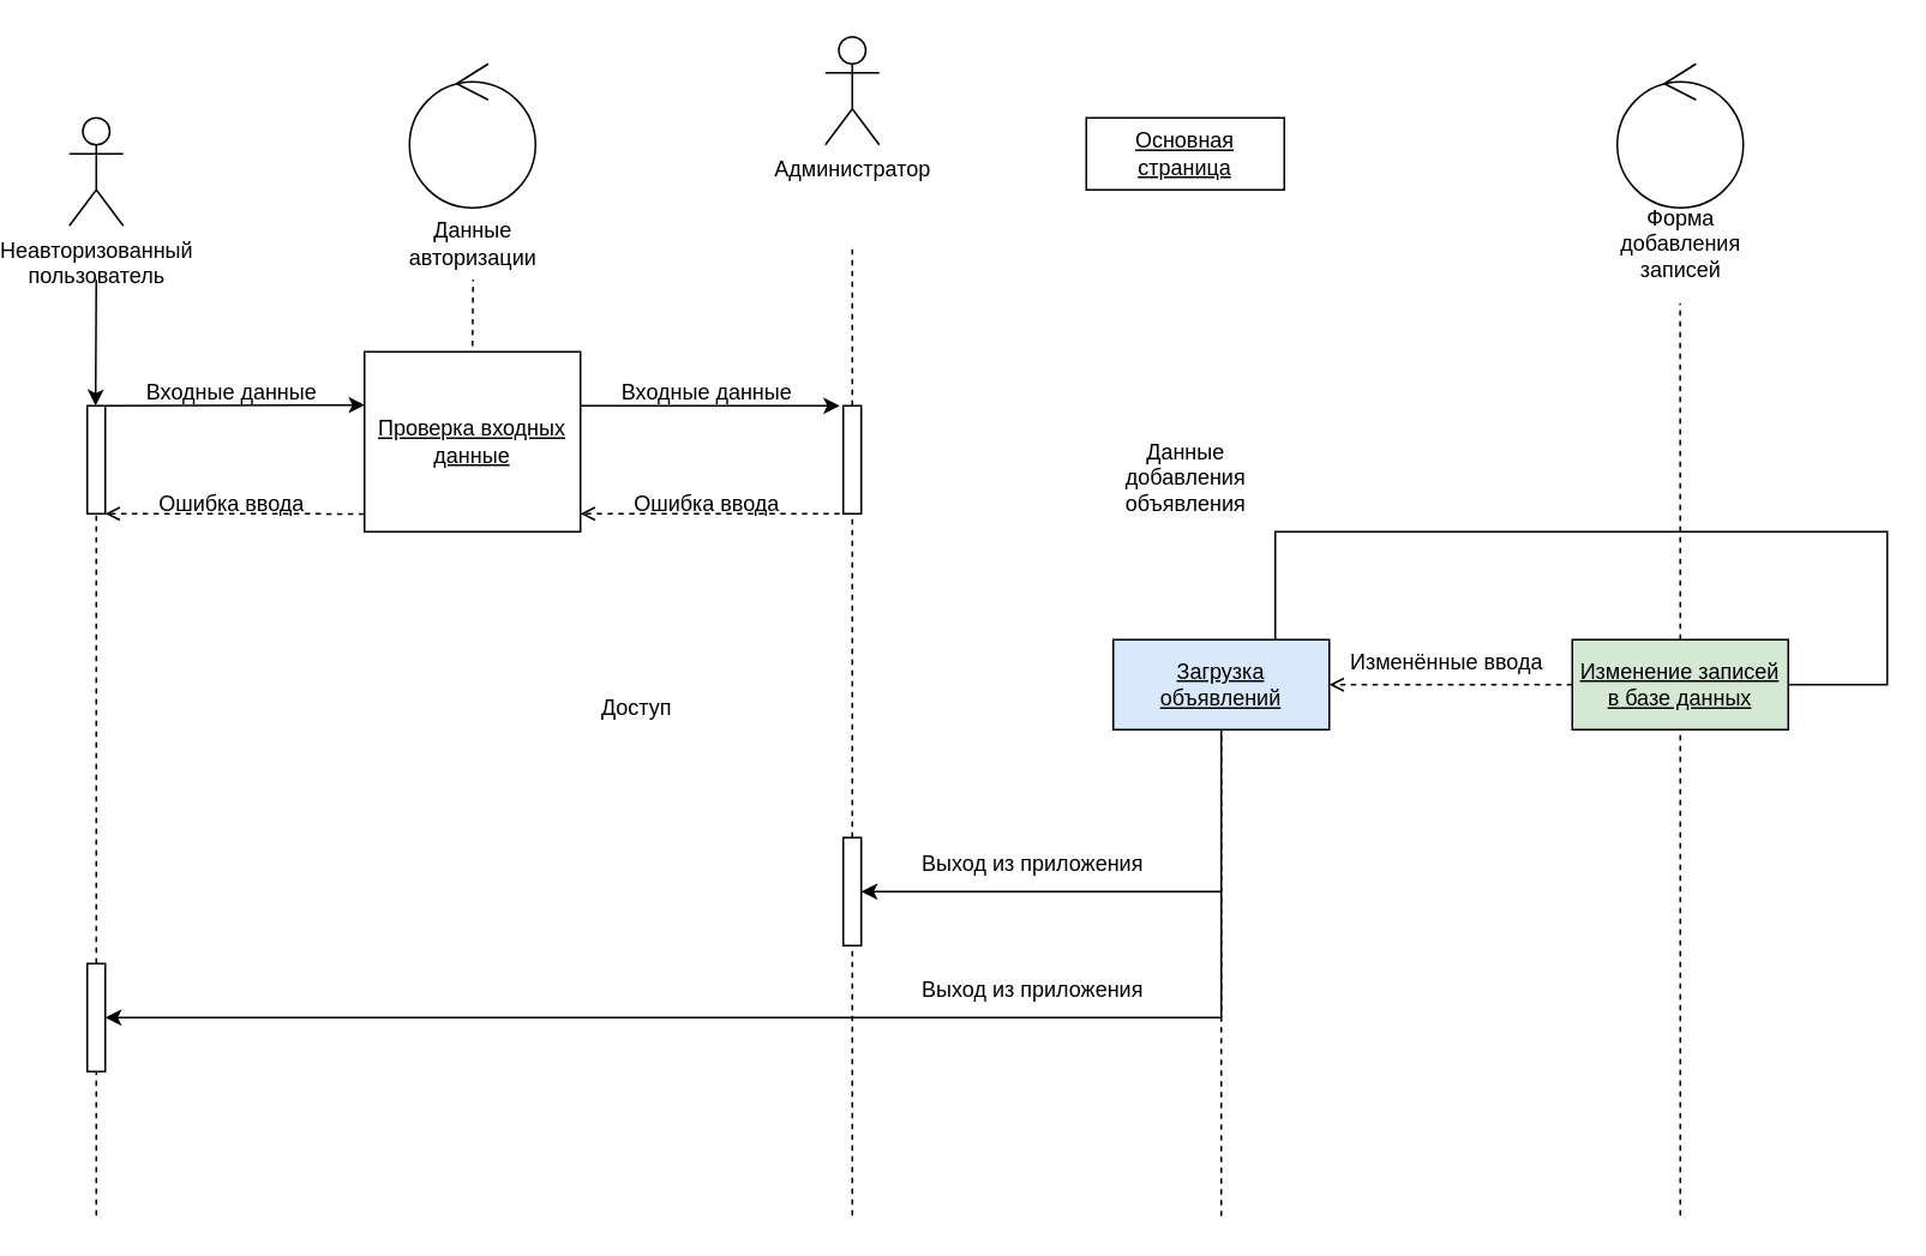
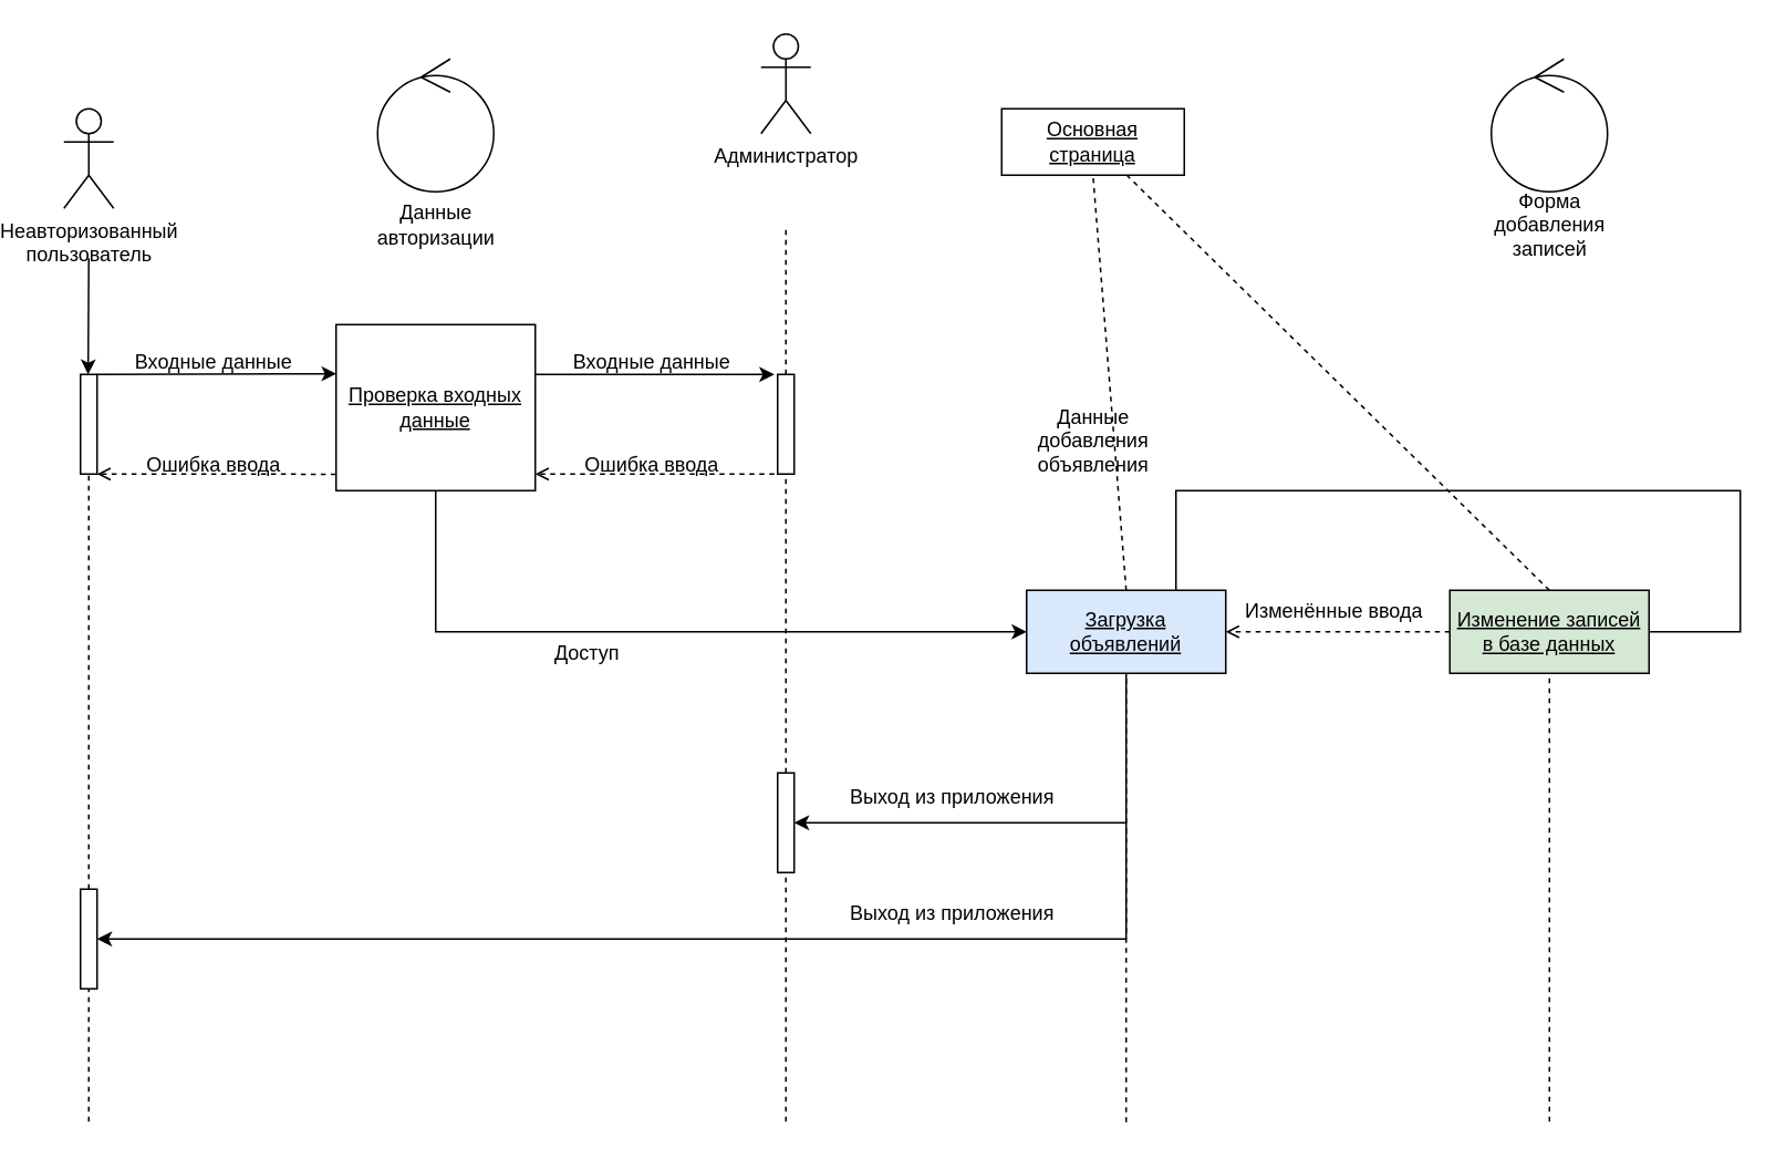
  <mxCell id="0" />
  <mxCell id="1" parent="0" />
  <mxCell id="2" value="Неавторизованный&lt;br&gt;пользователь" style="shape=umlActor;verticalLabelPosition=bottom;verticalAlign=top;html=1;outlineConnect=0;" vertex="1" parent="1"><mxGeometry x="20" y="65" width="30" height="60" as="geometry" /></mxCell>
  <mxCell id="3" value="" style="endArrow=classic;html=1;rounded=0;" edge="1" parent="1"><mxGeometry width="50" height="50" relative="1" as="geometry"><mxPoint x="35" as="sourcePoint" y="155" /><mxPoint x="34.6" y="225" as="targetPoint" /></mxGeometry></mxCell>
  <mxCell id="4" value="" style="rounded=0;whiteSpace=wrap;html=1;" vertex="1" parent="1"><mxGeometry x="30" y="225" width="10" height="60" as="geometry" /></mxCell>
  <mxCell id="5" value="" style="endArrow=classic;html=1;rounded=0;exitX=1;exitY=0;exitDx=0;exitDy=0;entryX=0.002;entryY=0.296;entryDx=0;entryDy=0;entryPerimeter=0;" edge="1" parent="1" source="4" target="7"><mxGeometry width="50" height="50" relative="1" as="geometry"><mxPoint x="80" y="235" as="sourcePoint" /><mxPoint x="180" y="225" as="targetPoint" /></mxGeometry></mxCell>
  <mxCell id="6" value="Входные данные" style="text;html=1;align=center;verticalAlign=middle;resizable=0;points=[];autosize=1;strokeColor=none;fillColor=none;" vertex="1" parent="1"><mxGeometry x="50" y="203" width="120" height="30" as="geometry" /></mxCell>
  <mxCell id="7" value="&lt;u&gt;Проверка входных данные&lt;/u&gt;" style="rounded=0;whiteSpace=wrap;html=1;" vertex="1" parent="1"><mxGeometry x="184" y="195" width="120" height="100" as="geometry" /></mxCell>
  <mxCell id="8" value="" style="ellipse;shape=umlControl;whiteSpace=wrap;html=1;" vertex="1" parent="1"><mxGeometry x="209" y="35" width="70" height="80" as="geometry" /></mxCell>
  <mxCell id="9" value="Данные&lt;br&gt;авторизации" style="text;html=1;align=center;verticalAlign=middle;resizable=0;points=[];autosize=1;strokeColor=none;fillColor=none;" vertex="1" parent="1"><mxGeometry x="199" y="115" width="90" height="40" as="geometry" /></mxCell>
- <mxCell id="10" value="" style="endArrow=none;dashed=1;html=1;rounded=0;entryX=0.504;entryY=0.996;entryDx=0;entryDy=0;entryPerimeter=0;exitX=0.5;exitY=-0.032;exitDx=0;exitDy=0;exitPerimeter=0;" edge="1" parent="1" source="7" target="9"><mxGeometry width="50" height="50" relative="1" as="geometry"><mxPoint x="149" y="215" as="sourcePoint" /><mxPoint x="220" as="targetPoint" y="155" /></mxGeometry></mxCell>
  <mxCell id="11" value="" style="html=1;verticalAlign=bottom;labelBackgroundColor=none;endArrow=open;endFill=0;dashed=1;rounded=0;exitX=-0.002;exitY=0.901;exitDx=0;exitDy=0;exitPerimeter=0;entryX=1;entryY=1;entryDx=0;entryDy=0;" edge="1" parent="1" source="7" target="4"><mxGeometry width="160" relative="1" as="geometry"><mxPoint x="60" y="315" as="sourcePoint" /><mxPoint x="220" y="315" as="targetPoint" /></mxGeometry></mxCell>
  <mxCell id="12" value="Ошибка ввода" style="text;html=1;align=center;verticalAlign=middle;resizable=0;points=[];autosize=1;strokeColor=none;fillColor=none;" vertex="1" parent="1"><mxGeometry x="60" y="265" width="100" height="30" as="geometry" /></mxCell>
  <mxCell id="13" value="" style="endArrow=classic;html=1;rounded=0;exitX=1;exitY=0;exitDx=0;exitDy=0;entryX=0.002;entryY=0.296;entryDx=0;entryDy=0;entryPerimeter=0;" edge="1" parent="1"><mxGeometry width="50" height="50" relative="1" as="geometry"><mxPoint x="304" y="225" as="sourcePoint" /><mxPoint x="448" y="225" as="targetPoint" /></mxGeometry></mxCell>
  <mxCell id="14" value="" style="html=1;verticalAlign=bottom;labelBackgroundColor=none;endArrow=open;endFill=0;dashed=1;rounded=0;exitX=-0.002;exitY=0.901;exitDx=0;exitDy=0;exitPerimeter=0;entryX=1;entryY=1;entryDx=0;entryDy=0;" edge="1" parent="1"><mxGeometry width="160" relative="1" as="geometry"><mxPoint x="448" y="285" as="sourcePoint" /><mxPoint x="304" y="285" as="targetPoint" /></mxGeometry></mxCell>
  <mxCell id="15" value="Ошибка ввода" style="text;html=1;align=center;verticalAlign=middle;resizable=0;points=[];autosize=1;strokeColor=none;fillColor=none;" vertex="1" parent="1"><mxGeometry x="324" y="265" width="100" height="30" as="geometry" /></mxCell>
  <mxCell id="16" value="" style="rounded=0;whiteSpace=wrap;html=1;" vertex="1" parent="1"><mxGeometry x="450" y="225" width="10" height="60" as="geometry" /></mxCell>
  <mxCell id="17" value="Входные данные" style="text;html=1;align=center;verticalAlign=middle;resizable=0;points=[];autosize=1;strokeColor=none;fillColor=none;" vertex="1" parent="1"><mxGeometry x="314" y="203" width="120" height="30" as="geometry" /></mxCell>
  <mxCell id="18" value="" style="endArrow=none;dashed=1;html=1;rounded=0;exitX=0.5;exitY=0;exitDx=0;exitDy=0;" edge="1" parent="1" source="16"><mxGeometry width="50" height="50" relative="1" as="geometry"><mxPoint x="454.66" y="212" as="sourcePoint" /><mxPoint x="455" y="135" as="targetPoint" /></mxGeometry></mxCell>
  <mxCell id="19" value="Администратор" style="shape=umlActor;verticalLabelPosition=bottom;verticalAlign=top;html=1;outlineConnect=0;" vertex="1" parent="1"><mxGeometry x="440" y="20" width="30" height="60" as="geometry" /></mxCell>
  <mxCell id="20" value="" style="endArrow=none;dashed=1;html=1;rounded=0;entryX=0.5;entryY=1;entryDx=0;entryDy=0;exitX=0.5;exitY=0;exitDx=0;exitDy=0;" edge="1" parent="1" target="16"><mxGeometry width="50" height="50" relative="1" as="geometry"><mxPoint x="455" y="495" as="sourcePoint" /><mxPoint x="460" y="305" as="targetPoint" /></mxGeometry></mxCell>
  <mxCell id="21" value="&lt;u&gt;Загрузка объявлений&lt;/u&gt;" style="rounded=0;whiteSpace=wrap;html=1;fillColor=#dae8fc;" vertex="1" parent="1"><mxGeometry x="600" y="355" width="120" height="50" as="geometry" /></mxCell>
  <mxCell id="22" value="&lt;u&gt;Основная страница&lt;/u&gt;" style="rounded=0;whiteSpace=wrap;html=1;" vertex="1" parent="1"><mxGeometry x="585" y="65" width="110" height="40" as="geometry" /></mxCell>
+ <mxCell id="23" value="" style="endArrow=none;dashed=1;html=1;rounded=0;exitX=0.5;exitY=0;exitDx=0;exitDy=0;entryX=0.5;entryY=1;entryDx=0;entryDy=0;" edge="1" parent="1" source="21" target="22"><mxGeometry width="50" height="50" relative="1" as="geometry"><mxPoint x="650" y="263" as="sourcePoint" /><mxPoint x="650" y="173" as="targetPoint" /></mxGeometry></mxCell>
+ <mxCell id="24" value="" style="endArrow=classic;html=1;rounded=0;exitX=0.5;exitY=1;exitDx=0;exitDy=0;entryX=0;entryY=0.5;entryDx=0;entryDy=0;" edge="1" parent="1" source="7" target="21"><mxGeometry width="50" height="50" relative="1" as="geometry"><mxPoint x="190.4" y="345" as="sourcePoint" /><mxPoint x="240" y="415" as="targetPoint" /><Array as="points"><mxPoint x="244" y="380" /></Array></mxGeometry></mxCell>
  <mxCell id="25" value="Доступ" style="text;html=1;align=center;verticalAlign=middle;resizable=0;points=[];autosize=1;strokeColor=none;fillColor=none;" vertex="1" parent="1"><mxGeometry x="305" y="378" width="60" height="30" as="geometry" /></mxCell>
  <mxCell id="26" value="" style="html=1;verticalAlign=bottom;labelBackgroundColor=none;endArrow=open;endFill=0;dashed=1;rounded=0;exitX=0;exitY=0.5;exitDx=0;exitDy=0;entryX=1;entryY=0.5;entryDx=0;entryDy=0;" edge="1" parent="1" source="28" target="21"><mxGeometry width="160" relative="1" as="geometry"><mxPoint x="864" y="379.58" as="sourcePoint" /><mxPoint x="720" y="379.58" as="targetPoint" /></mxGeometry></mxCell>
  <mxCell id="27" value="Изменённые ввода" style="text;html=1;align=center;verticalAlign=middle;resizable=0;points=[];autosize=1;strokeColor=none;fillColor=none;" vertex="1" parent="1"><mxGeometry x="715" y="353" width="140" height="30" as="geometry" /></mxCell>
  <mxCell id="28" value="&lt;u&gt;Изменение записей в базе данных&lt;/u&gt;" style="rounded=0;whiteSpace=wrap;html=1;fillColor=#d5e8d4;" vertex="1" parent="1"><mxGeometry x="855" y="355" width="120" height="50" as="geometry" /></mxCell>
- <mxCell id="29" value="" style="endArrow=none;dashed=1;html=1;rounded=0;exitX=0.5;exitY=0;exitDx=0;exitDy=0;entryX=0.499;entryY=1.049;entryDx=0;entryDy=0;entryPerimeter=0;" edge="1" parent="1" source="28" target="31"><mxGeometry width="50" height="50" relative="1" as="geometry"><mxPoint x="914.71" y="343" as="sourcePoint" /><mxPoint x="870" y="175" as="targetPoint" /></mxGeometry></mxCell>
+ <mxCell id="29" value="" style="endArrow=none;dashed=1;html=1;rounded=0;exitX=0.5;exitY=0;exitDx=0;exitDy=0;" edge="1" parent="1" source="28" target="22"><mxGeometry width="50" height="50" relative="1" as="geometry"><mxPoint x="914.71" y="343" as="sourcePoint" /><mxPoint x="870" y="175" as="targetPoint" /></mxGeometry></mxCell>
  <mxCell id="30" value="" style="ellipse;shape=umlControl;whiteSpace=wrap;html=1;" vertex="1" parent="1"><mxGeometry x="880" y="35" width="70" height="80" as="geometry" /></mxCell>
  <mxCell id="31" value="Форма &lt;br&gt;добавления &lt;br&gt;записей" style="text;html=1;align=center;verticalAlign=middle;resizable=0;points=[];autosize=1;strokeColor=none;fillColor=none;" vertex="1" parent="1"><mxGeometry x="870" y="105" width="90" height="60" as="geometry" /></mxCell>
  <mxCell id="32" value="" style="endArrow=none;html=1;rounded=0;exitX=1;exitY=0.5;exitDx=0;exitDy=0;entryX=0.75;entryY=0;entryDx=0;entryDy=0;" edge="1" parent="1" source="28" target="21"><mxGeometry width="50" height="50" relative="1" as="geometry"><mxPoint x="820" y="595" as="sourcePoint" /><mxPoint x="700" y="325" as="targetPoint" /><Array as="points"><mxPoint x="1030" y="380" /><mxPoint x="1030" y="295" /><mxPoint x="690" y="295" /></Array></mxGeometry></mxCell>
  <mxCell id="33" value="Данные&lt;br&gt;добавления&lt;br&gt;объявления" style="text;html=1;align=center;verticalAlign=middle;resizable=0;points=[];autosize=1;strokeColor=none;fillColor=none;" vertex="1" parent="1"><mxGeometry x="595" y="235" width="90" height="60" as="geometry" /></mxCell>
  <mxCell id="34" value="" style="endArrow=none;html=1;rounded=0;entryX=0.5;entryY=1;entryDx=0;entryDy=0;" edge="1" parent="1" target="21"><mxGeometry width="50" height="50" relative="1" as="geometry"><mxPoint x="660" y="565" as="sourcePoint" /><mxPoint x="690" y="515" as="targetPoint" /></mxGeometry></mxCell>
  <mxCell id="35" value="" style="rounded=0;whiteSpace=wrap;html=1;" vertex="1" parent="1"><mxGeometry x="450" y="465" width="10" height="60" as="geometry" /></mxCell>
  <mxCell id="36" value="" style="endArrow=classic;html=1;rounded=0;entryX=1;entryY=0.5;entryDx=0;entryDy=0;" edge="1" parent="1" target="35"><mxGeometry width="50" height="50" relative="1" as="geometry"><mxPoint x="660" y="495" as="sourcePoint" /><mxPoint x="430" y="675" as="targetPoint" /></mxGeometry></mxCell>
  <mxCell id="37" value="Выход из приложения" style="text;html=1;align=center;verticalAlign=middle;resizable=0;points=[];autosize=1;strokeColor=none;fillColor=none;" vertex="1" parent="1"><mxGeometry x="480" y="465" width="150" height="30" as="geometry" /></mxCell>
  <mxCell id="38" value="" style="endArrow=none;dashed=1;html=1;rounded=0;" edge="1" parent="1"><mxGeometry width="50" height="50" relative="1" as="geometry"><mxPoint x="660" y="675.34" as="sourcePoint" /><mxPoint x="660" y="405" as="targetPoint" /></mxGeometry></mxCell>
  <mxCell id="39" value="" style="endArrow=none;dashed=1;html=1;rounded=0;entryX=0.5;entryY=1;entryDx=0;entryDy=0;" edge="1" parent="1" target="35"><mxGeometry width="50" height="50" relative="1" as="geometry"><mxPoint x="455" y="675" as="sourcePoint" /><mxPoint x="455" y="525" as="targetPoint" /></mxGeometry></mxCell>
  <mxCell id="40" value="" style="endArrow=none;dashed=1;html=1;rounded=0;entryX=0.5;entryY=1;entryDx=0;entryDy=0;" edge="1" parent="1" target="28"><mxGeometry width="50" height="50" relative="1" as="geometry"><mxPoint x="915" y="675" as="sourcePoint" /><mxPoint x="900" y="535" as="targetPoint" /></mxGeometry></mxCell>
  <mxCell id="41" value="" style="endArrow=none;dashed=1;html=1;rounded=0;entryX=0.5;entryY=1;entryDx=0;entryDy=0;exitX=0.5;exitY=0;exitDx=0;exitDy=0;" edge="1" parent="1" source="44" target="4"><mxGeometry width="50" height="50" relative="1" as="geometry"><mxPoint x="35" y="425" as="sourcePoint" /><mxPoint x="70" y="375" as="targetPoint" /></mxGeometry></mxCell>
  <mxCell id="42" value="" style="endArrow=classic;html=1;rounded=0;entryX=1;entryY=0.5;entryDx=0;entryDy=0;" edge="1" parent="1" target="44"><mxGeometry width="50" height="50" relative="1" as="geometry"><mxPoint x="660" y="565" as="sourcePoint" /><mxPoint x="330" y="565" as="targetPoint" /></mxGeometry></mxCell>
  <mxCell id="43" value="Выход из приложения" style="text;html=1;align=center;verticalAlign=middle;resizable=0;points=[];autosize=1;strokeColor=none;fillColor=none;" vertex="1" parent="1"><mxGeometry x="480" y="535" width="150" height="30" as="geometry" /></mxCell>
  <mxCell id="44" value="" style="rounded=0;whiteSpace=wrap;html=1;" vertex="1" parent="1"><mxGeometry x="30" y="535" width="10" height="60" as="geometry" /></mxCell>
  <mxCell id="45" value="" style="endArrow=none;dashed=1;html=1;rounded=0;entryX=0.5;entryY=1;entryDx=0;entryDy=0;" edge="1" parent="1" target="44"><mxGeometry width="50" height="50" relative="1" as="geometry"><mxPoint x="35" y="675" as="sourcePoint" /><mxPoint x="60" y="665" as="targetPoint" /></mxGeometry></mxCell>
